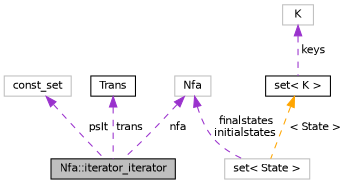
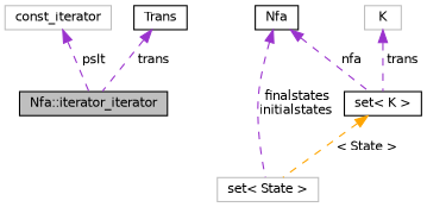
  digraph {
    node [color=black fillcolor=white fontname=Helvetica fontsize=10 shape=record style=filled]
    edge [color=darkorchid3 dir=back fontname=Helvetica fontsize=10 labelfontname=Helvetica labelfontsize=10 style=dashed]
    n1 [fillcolor=grey75 fontcolor=black height=0.2 label="Nfa::iterator_iterator" width=0.4]
-   n2 [color=grey75 height=0.2 label=const_set width=0.4]
+   n2 [color=grey75 height=0.2 label=const_iterator width=0.4]
    n3 [height=0.2 label=Trans width=0.4]
-   n4 [color=grey75 height=0.2 label=Nfa width=0.4]
+   n4 [height=0.2 label=Nfa width=0.4]
    n5 [color=grey75 height=0.2 label="set\< State \>" width=0.4]
    n6 [height=0.2 label="set\< K \>" width=0.4]
    n7 [color=grey75 height=0.2 label=K width=0.4]
    n2 -> n1 [label=" psIt"]
    n3 -> n1 [label=" trans"]
-   n4 -> n1 [label=" nfa"]
+   n4 -> n6 [label=" nfa"]
    n4 -> n5 [label=" finalstates\ninitialstates"]
    n6 -> n5 [color=orange label=" \< State \>"]
-   n7 -> n6 [label=" keys"]
+   n7 -> n6 [label=" trans"]
  }
